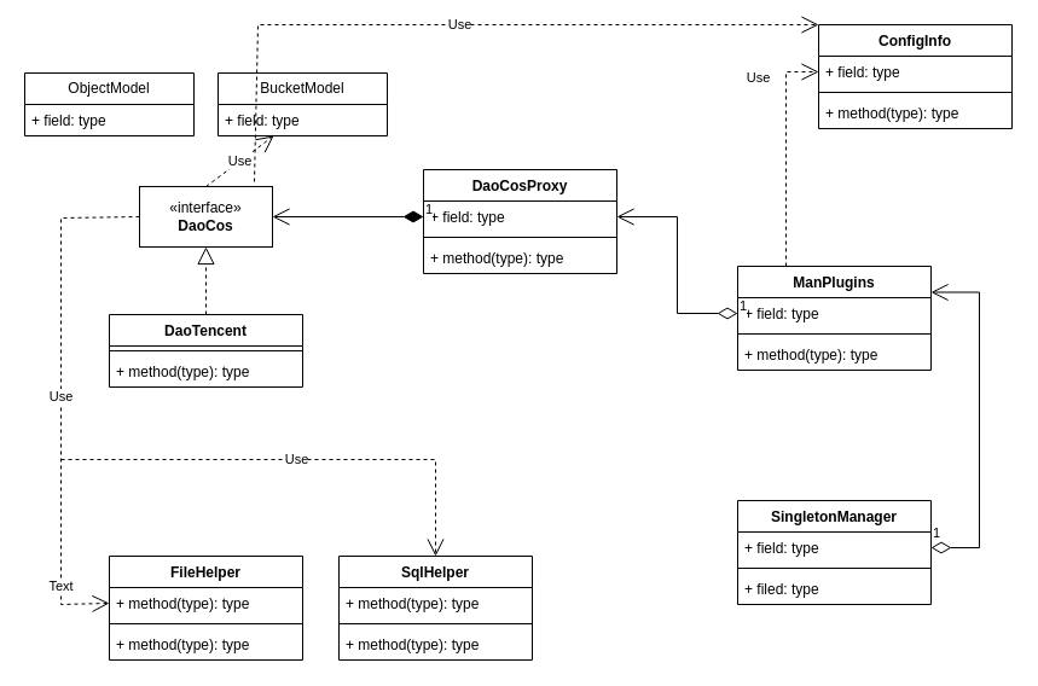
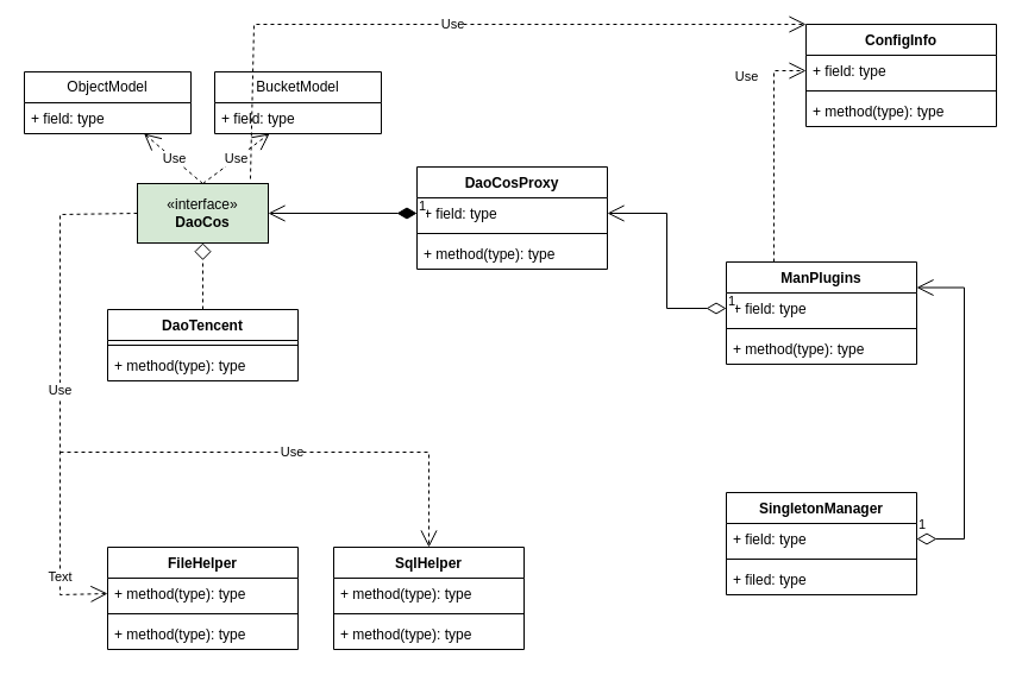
  <mxCell id="0" />
  <mxCell id="1" parent="0" />
- <mxCell id="2" value="«interface»&lt;br&gt;&lt;b&gt;DaoCos&lt;/b&gt;" style="html=1;whiteSpace=wrap;" vertex="1" parent="1"><mxGeometry x="115" y="154" width="110" height="50" as="geometry" /></mxCell>
+ <mxCell id="2" value="«interface»&lt;br&gt;&lt;b&gt;DaoCos&lt;/b&gt;" style="html=1;whiteSpace=wrap;fillColor=#d5e8d4;" vertex="1" parent="1"><mxGeometry x="115" y="154" width="110" height="50" as="geometry" /></mxCell>
  <mxCell id="3" value="DaoTencent" style="swimlane;fontStyle=1;align=center;verticalAlign=top;childLayout=stackLayout;horizontal=1;startSize=26;horizontalStack=0;resizeParent=1;resizeParentMax=0;resizeLast=0;collapsible=1;marginBottom=0;whiteSpace=wrap;html=1;" vertex="1" parent="1"><mxGeometry x="90" y="260" width="160" height="60" as="geometry" /></mxCell>
  <mxCell id="4" value="" style="line;strokeWidth=1;fillColor=none;align=left;verticalAlign=middle;spacingTop=-1;spacingLeft=3;spacingRight=3;rotatable=0;labelPosition=right;points=[];portConstraint=eastwest;strokeColor=inherit;" vertex="1" parent="3"><mxGeometry y="26" width="160" height="8" as="geometry" /></mxCell>
  <mxCell id="5" value="+ method(type): type" style="text;strokeColor=none;fillColor=none;align=left;verticalAlign=top;spacingLeft=4;spacingRight=4;overflow=hidden;rotatable=0;points=[[0,0.5],[1,0.5]];portConstraint=eastwest;whiteSpace=wrap;html=1;" vertex="1" parent="3"><mxGeometry y="34" width="160" height="26" as="geometry" /></mxCell>
- <mxCell id="6" value="" style="endArrow=block;dashed=1;endFill=0;endSize=12;html=1;rounded=0;entryX=0.5;entryY=1;entryDx=0;entryDy=0;exitX=0.5;exitY=0;exitDx=0;exitDy=0;" edge="1" parent="1" source="3" target="2"><mxGeometry width="160" relative="1" as="geometry"><mxPoint x="130" y="410" as="sourcePoint" /><mxPoint x="-10" y="410" as="targetPoint" /></mxGeometry></mxCell>
+ <mxCell id="6" value="" style="endArrow=diamond;dashed=1;endFill=0;endSize=12;html=1;rounded=0;entryX=0.5;entryY=1;entryDx=0;entryDy=0;exitX=0.5;exitY=0;exitDx=0;exitDy=0;" edge="1" parent="1" source="3" target="2"><mxGeometry width="160" relative="1" as="geometry"><mxPoint x="130" y="410" as="sourcePoint" /><mxPoint x="-10" y="410" as="targetPoint" /></mxGeometry></mxCell>
  <mxCell id="7" value="ObjectModel" style="swimlane;fontStyle=0;childLayout=stackLayout;horizontal=1;startSize=26;fillColor=none;horizontalStack=0;resizeParent=1;resizeParentMax=0;resizeLast=0;collapsible=1;marginBottom=0;whiteSpace=wrap;html=1;" vertex="1" parent="1"><mxGeometry x="20" y="60" width="140" height="52" as="geometry" /></mxCell>
  <mxCell id="8" value="+ field: type" style="text;strokeColor=none;fillColor=none;align=left;verticalAlign=top;spacingLeft=4;spacingRight=4;overflow=hidden;rotatable=0;points=[[0,0.5],[1,0.5]];portConstraint=eastwest;whiteSpace=wrap;html=1;" vertex="1" parent="7"><mxGeometry y="26" width="140" height="26" as="geometry" /></mxCell>
+ <mxCell id="9" value="Use" style="endArrow=open;endSize=12;dashed=1;html=1;rounded=0;exitX=0.5;exitY=0;exitDx=0;exitDy=0;" edge="1" parent="1" source="2" target="7"><mxGeometry width="160" relative="1" as="geometry"><mxPoint x="240" y="140" as="sourcePoint" /><mxPoint x="400" y="140" as="targetPoint" /></mxGeometry></mxCell>
  <mxCell id="10" value="ManPlugins&lt;div&gt;&lt;br&gt;&lt;/div&gt;" style="swimlane;fontStyle=1;align=center;verticalAlign=top;childLayout=stackLayout;horizontal=1;startSize=26;horizontalStack=0;resizeParent=1;resizeParentMax=0;resizeLast=0;collapsible=1;marginBottom=0;whiteSpace=wrap;html=1;" vertex="1" parent="1"><mxGeometry x="610" y="220" width="160" height="86" as="geometry" /></mxCell>
  <mxCell id="11" value="+ field: type" style="text;strokeColor=none;fillColor=none;align=left;verticalAlign=top;spacingLeft=4;spacingRight=4;overflow=hidden;rotatable=0;points=[[0,0.5],[1,0.5]];portConstraint=eastwest;whiteSpace=wrap;html=1;" vertex="1" parent="10"><mxGeometry y="26" width="160" height="26" as="geometry" /></mxCell>
  <mxCell id="12" value="" style="line;strokeWidth=1;fillColor=none;align=left;verticalAlign=middle;spacingTop=-1;spacingLeft=3;spacingRight=3;rotatable=0;labelPosition=right;points=[];portConstraint=eastwest;strokeColor=inherit;" vertex="1" parent="10"><mxGeometry y="52" width="160" height="8" as="geometry" /></mxCell>
  <mxCell id="13" value="+ method(type): type" style="text;strokeColor=none;fillColor=none;align=left;verticalAlign=top;spacingLeft=4;spacingRight=4;overflow=hidden;rotatable=0;points=[[0,0.5],[1,0.5]];portConstraint=eastwest;whiteSpace=wrap;html=1;" vertex="1" parent="10"><mxGeometry y="60" width="160" height="26" as="geometry" /></mxCell>
  <mxCell id="14" value="SingletonManager&lt;div&gt;&lt;br&gt;&lt;/div&gt;" style="swimlane;fontStyle=1;align=center;verticalAlign=top;childLayout=stackLayout;horizontal=1;startSize=26;horizontalStack=0;resizeParent=1;resizeParentMax=0;resizeLast=0;collapsible=1;marginBottom=0;whiteSpace=wrap;html=1;" vertex="1" parent="1"><mxGeometry x="610" y="414" width="160" height="86" as="geometry" /></mxCell>
  <mxCell id="15" value="+ field: type" style="text;strokeColor=none;fillColor=none;align=left;verticalAlign=top;spacingLeft=4;spacingRight=4;overflow=hidden;rotatable=0;points=[[0,0.5],[1,0.5]];portConstraint=eastwest;whiteSpace=wrap;html=1;" vertex="1" parent="14"><mxGeometry y="26" width="160" height="26" as="geometry" /></mxCell>
  <mxCell id="16" value="" style="line;strokeWidth=1;fillColor=none;align=left;verticalAlign=middle;spacingTop=-1;spacingLeft=3;spacingRight=3;rotatable=0;labelPosition=right;points=[];portConstraint=eastwest;strokeColor=inherit;" vertex="1" parent="14"><mxGeometry y="52" width="160" height="8" as="geometry" /></mxCell>
  <mxCell id="17" value="+ filed: type" style="text;strokeColor=none;fillColor=none;align=left;verticalAlign=top;spacingLeft=4;spacingRight=4;overflow=hidden;rotatable=0;points=[[0,0.5],[1,0.5]];portConstraint=eastwest;whiteSpace=wrap;html=1;" vertex="1" parent="14"><mxGeometry y="60" width="160" height="26" as="geometry" /></mxCell>
  <mxCell id="18" value="FileHelper" style="swimlane;fontStyle=1;align=center;verticalAlign=top;childLayout=stackLayout;horizontal=1;startSize=26;horizontalStack=0;resizeParent=1;resizeParentMax=0;resizeLast=0;collapsible=1;marginBottom=0;whiteSpace=wrap;html=1;" vertex="1" parent="1"><mxGeometry x="90" y="460" width="160" height="86" as="geometry" /></mxCell>
  <mxCell id="19" value="+ method(type): type" style="text;strokeColor=none;fillColor=none;align=left;verticalAlign=top;spacingLeft=4;spacingRight=4;overflow=hidden;rotatable=0;points=[[0,0.5],[1,0.5]];portConstraint=eastwest;whiteSpace=wrap;html=1;" vertex="1" parent="18"><mxGeometry y="26" width="160" height="26" as="geometry" /></mxCell>
  <mxCell id="20" value="" style="line;strokeWidth=1;fillColor=none;align=left;verticalAlign=middle;spacingTop=-1;spacingLeft=3;spacingRight=3;rotatable=0;labelPosition=right;points=[];portConstraint=eastwest;strokeColor=inherit;" vertex="1" parent="18"><mxGeometry y="52" width="160" height="8" as="geometry" /></mxCell>
  <mxCell id="21" value="+ method(type): type" style="text;strokeColor=none;fillColor=none;align=left;verticalAlign=top;spacingLeft=4;spacingRight=4;overflow=hidden;rotatable=0;points=[[0,0.5],[1,0.5]];portConstraint=eastwest;whiteSpace=wrap;html=1;" vertex="1" parent="18"><mxGeometry y="60" width="160" height="26" as="geometry" /></mxCell>
  <mxCell id="22" value="SqlHelper" style="swimlane;fontStyle=1;align=center;verticalAlign=top;childLayout=stackLayout;horizontal=1;startSize=26;horizontalStack=0;resizeParent=1;resizeParentMax=0;resizeLast=0;collapsible=1;marginBottom=0;whiteSpace=wrap;html=1;" vertex="1" parent="1"><mxGeometry x="280" y="460" width="160" height="86" as="geometry" /></mxCell>
  <mxCell id="23" value="+ method(type): type" style="text;strokeColor=none;fillColor=none;align=left;verticalAlign=top;spacingLeft=4;spacingRight=4;overflow=hidden;rotatable=0;points=[[0,0.5],[1,0.5]];portConstraint=eastwest;whiteSpace=wrap;html=1;" vertex="1" parent="22"><mxGeometry y="26" width="160" height="26" as="geometry" /></mxCell>
  <mxCell id="24" value="" style="line;strokeWidth=1;fillColor=none;align=left;verticalAlign=middle;spacingTop=-1;spacingLeft=3;spacingRight=3;rotatable=0;labelPosition=right;points=[];portConstraint=eastwest;strokeColor=inherit;" vertex="1" parent="22"><mxGeometry y="52" width="160" height="8" as="geometry" /></mxCell>
  <mxCell id="25" value="+ method(type): type" style="text;strokeColor=none;fillColor=none;align=left;verticalAlign=top;spacingLeft=4;spacingRight=4;overflow=hidden;rotatable=0;points=[[0,0.5],[1,0.5]];portConstraint=eastwest;whiteSpace=wrap;html=1;" vertex="1" parent="22"><mxGeometry y="60" width="160" height="26" as="geometry" /></mxCell>
  <mxCell id="26" value="Use" style="endArrow=open;endSize=12;dashed=1;html=1;rounded=0;exitX=0;exitY=0.5;exitDx=0;exitDy=0;entryX=0;entryY=0.5;entryDx=0;entryDy=0;" edge="1" parent="1" source="2" target="19"><mxGeometry width="160" relative="1" as="geometry"><mxPoint x="120" y="430" as="sourcePoint" /><mxPoint x="50" y="550" as="targetPoint" /><Array as="points"><mxPoint x="50" y="180" /><mxPoint x="50" y="500" /></Array></mxGeometry></mxCell>
  <mxCell id="27" value="Text" style="edgeLabel;html=1;align=center;verticalAlign=middle;resizable=0;points=[];" vertex="1" connectable="0" parent="26"><mxGeometry x="0.743" y="-1" relative="1" as="geometry"><mxPoint as="offset" /></mxGeometry></mxCell>
  <mxCell id="28" value="Use" style="endArrow=open;endSize=12;dashed=1;html=1;rounded=0;entryX=0.5;entryY=0;entryDx=0;entryDy=0;" edge="1" parent="1" target="22"><mxGeometry width="160" relative="1" as="geometry"><mxPoint x="50" y="380" as="sourcePoint" /><mxPoint x="370" y="380" as="targetPoint" /><Array as="points"><mxPoint x="360" y="380" /></Array></mxGeometry></mxCell>
  <mxCell id="29" value="ConfigInfo&lt;div&gt;&lt;br&gt;&lt;/div&gt;" style="swimlane;fontStyle=1;align=center;verticalAlign=top;childLayout=stackLayout;horizontal=1;startSize=26;horizontalStack=0;resizeParent=1;resizeParentMax=0;resizeLast=0;collapsible=1;marginBottom=0;whiteSpace=wrap;html=1;" vertex="1" parent="1"><mxGeometry x="677" width="160" height="86" as="geometry" y="20" /></mxCell>
  <mxCell id="30" value="+ field: type" style="text;strokeColor=none;fillColor=none;align=left;verticalAlign=top;spacingLeft=4;spacingRight=4;overflow=hidden;rotatable=0;points=[[0,0.5],[1,0.5]];portConstraint=eastwest;whiteSpace=wrap;html=1;" vertex="1" parent="29"><mxGeometry y="26" width="160" height="26" as="geometry" /></mxCell>
  <mxCell id="31" value="" style="line;strokeWidth=1;fillColor=none;align=left;verticalAlign=middle;spacingTop=-1;spacingLeft=3;spacingRight=3;rotatable=0;labelPosition=right;points=[];portConstraint=eastwest;strokeColor=inherit;" vertex="1" parent="29"><mxGeometry y="52" width="160" height="8" as="geometry" /></mxCell>
  <mxCell id="32" value="+ method(type): type" style="text;strokeColor=none;fillColor=none;align=left;verticalAlign=top;spacingLeft=4;spacingRight=4;overflow=hidden;rotatable=0;points=[[0,0.5],[1,0.5]];portConstraint=eastwest;whiteSpace=wrap;html=1;" vertex="1" parent="29"><mxGeometry y="60" width="160" height="26" as="geometry" /></mxCell>
  <mxCell id="33" value="Use" style="endArrow=open;endSize=12;dashed=1;html=1;rounded=0;entryX=0;entryY=0;entryDx=0;entryDy=0;" edge="1" parent="1" target="29"><mxGeometry width="160" relative="1" as="geometry"><mxPoint x="210" y="150" as="sourcePoint" /><mxPoint x="570" y="60" as="targetPoint" /><Array as="points"><mxPoint x="213" y="20" /></Array></mxGeometry></mxCell>
  <mxCell id="34" value="Use" style="endArrow=open;endSize=12;dashed=1;html=1;rounded=0;exitX=0.25;exitY=0;exitDx=0;exitDy=0;entryX=0;entryY=0.5;entryDx=0;entryDy=0;" edge="1" parent="1" source="10" target="30"><mxGeometry x="0.657" y="23" width="160" relative="1" as="geometry"><mxPoint x="410" y="90" as="sourcePoint" /><mxPoint x="650" y="60" as="targetPoint" /><Array as="points"><mxPoint x="650" y="59" /></Array><mxPoint as="offset" /></mxGeometry></mxCell>
  <mxCell id="35" value="&lt;div&gt;DaoCosProxy&lt;/div&gt;" style="swimlane;fontStyle=1;align=center;verticalAlign=top;childLayout=stackLayout;horizontal=1;startSize=26;horizontalStack=0;resizeParent=1;resizeParentMax=0;resizeLast=0;collapsible=1;marginBottom=0;whiteSpace=wrap;html=1;" vertex="1" parent="1"><mxGeometry x="350" y="140" width="160" height="86" as="geometry" /></mxCell>
  <mxCell id="36" value="+ field: type" style="text;strokeColor=none;fillColor=none;align=left;verticalAlign=top;spacingLeft=4;spacingRight=4;overflow=hidden;rotatable=0;points=[[0,0.5],[1,0.5]];portConstraint=eastwest;whiteSpace=wrap;html=1;" vertex="1" parent="35"><mxGeometry y="26" width="160" height="26" as="geometry" /></mxCell>
  <mxCell id="37" value="" style="line;strokeWidth=1;fillColor=none;align=left;verticalAlign=middle;spacingTop=-1;spacingLeft=3;spacingRight=3;rotatable=0;labelPosition=right;points=[];portConstraint=eastwest;strokeColor=inherit;" vertex="1" parent="35"><mxGeometry y="52" width="160" height="8" as="geometry" /></mxCell>
  <mxCell id="38" value="+ method(type): type" style="text;strokeColor=none;fillColor=none;align=left;verticalAlign=top;spacingLeft=4;spacingRight=4;overflow=hidden;rotatable=0;points=[[0,0.5],[1,0.5]];portConstraint=eastwest;whiteSpace=wrap;html=1;" vertex="1" parent="35"><mxGeometry y="60" width="160" height="26" as="geometry" /></mxCell>
  <mxCell id="39" value="1" style="endArrow=open;html=1;endSize=12;startArrow=diamondThin;startSize=14;startFill=1;edgeStyle=orthogonalEdgeStyle;align=left;verticalAlign=bottom;rounded=0;exitX=0;exitY=0.5;exitDx=0;exitDy=0;entryX=1;entryY=0.5;entryDx=0;entryDy=0;" edge="1" parent="1" source="36" target="2"><mxGeometry x="-1" y="3" relative="1" as="geometry"><mxPoint x="280" y="210" as="sourcePoint" /><mxPoint x="310" y="270" as="targetPoint" /></mxGeometry></mxCell>
  <mxCell id="40" value="1" style="endArrow=open;html=1;endSize=12;startArrow=diamondThin;startSize=14;startFill=0;edgeStyle=orthogonalEdgeStyle;align=left;verticalAlign=bottom;rounded=0;entryX=1;entryY=0.5;entryDx=0;entryDy=0;exitX=0;exitY=0.5;exitDx=0;exitDy=0;" edge="1" parent="1" source="11" target="36"><mxGeometry x="-1" y="3" relative="1" as="geometry"><mxPoint x="280" y="240" as="sourcePoint" /><mxPoint x="440" y="240" as="targetPoint" /></mxGeometry></mxCell>
  <mxCell id="41" value="1" style="endArrow=open;html=1;endSize=12;startArrow=diamondThin;startSize=14;startFill=0;edgeStyle=orthogonalEdgeStyle;align=left;verticalAlign=bottom;rounded=0;exitX=1;exitY=0.5;exitDx=0;exitDy=0;entryX=1;entryY=0.25;entryDx=0;entryDy=0;" edge="1" parent="1" source="15" target="10"><mxGeometry x="-1" y="3" relative="1" as="geometry"><mxPoint x="690" y="410" as="sourcePoint" /><mxPoint x="850" y="380" as="targetPoint" /><Array as="points"><mxPoint x="810" y="453" /><mxPoint x="810" y="242" /></Array></mxGeometry></mxCell>
  <mxCell id="42" value="BucketModel" style="swimlane;fontStyle=0;childLayout=stackLayout;horizontal=1;startSize=26;fillColor=none;horizontalStack=0;resizeParent=1;resizeParentMax=0;resizeLast=0;collapsible=1;marginBottom=0;whiteSpace=wrap;html=1;" vertex="1" parent="1"><mxGeometry x="180" y="60" width="140" height="52" as="geometry" /></mxCell>
  <mxCell id="43" value="+ field: type" style="text;strokeColor=none;fillColor=none;align=left;verticalAlign=top;spacingLeft=4;spacingRight=4;overflow=hidden;rotatable=0;points=[[0,0.5],[1,0.5]];portConstraint=eastwest;whiteSpace=wrap;html=1;" vertex="1" parent="42"><mxGeometry y="26" width="140" height="26" as="geometry" /></mxCell>
  <mxCell id="44" value="Use" style="endArrow=open;endSize=12;dashed=1;html=1;rounded=0;exitX=0.5;exitY=0;exitDx=0;exitDy=0;entryX=0.329;entryY=1;entryDx=0;entryDy=0;entryPerimeter=0;" edge="1" parent="1" source="2" target="43"><mxGeometry width="160" relative="1" as="geometry"><mxPoint x="180" y="164" as="sourcePoint" /><mxPoint x="131" y="122" as="targetPoint" /></mxGeometry></mxCell>
